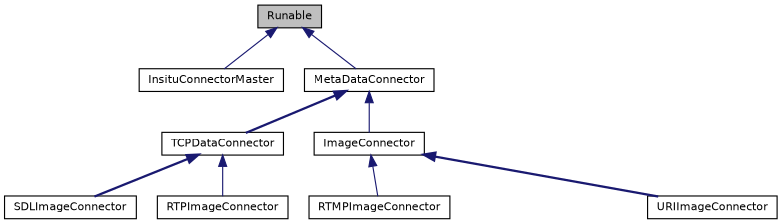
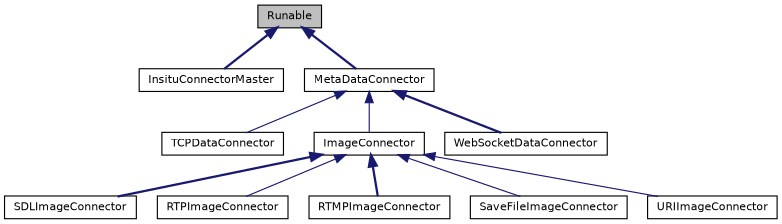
  digraph {
    rankdir=TB
    node [color=black fillcolor=white fontname=Helvetica fontsize=10 shape=record style=filled]
    edge [color=midnightblue dir=back fontname=Helvetica fontsize=10 labelfontname=Helvetica labelfontsize=10 style=solid]
    n1 [fillcolor=grey75 fontcolor=black height=0.2 label=Runable width=0.4]
    n2 [height=0.2 label=InsituConnectorMaster width=0.4]
    n3 [height=0.2 label=MetaDataConnector width=0.4]
    n4 [height=0.2 label=ImageConnector width=0.4]
    n5 [height=0.2 label=RTMPImageConnector width=0.4]
    n6 [height=0.2 label=RTPImageConnector width=0.4]
+   n7 [height=0.2 label=SaveFileImageConnector width=0.4]
    n8 [height=0.2 label=SDLImageConnector width=0.4]
    n9 [height=0.2 label=URIImageConnector width=0.4]
    n10 [height=0.2 label=TCPDataConnector width=0.4]
-   n1 -> n2
-   n1 -> n3
+   n11 [height=0.2 label=WebSocketDataConnector width=0.4]
+   n1 -> n2 [style=bold]
+   n1 -> n3 [style=bold]
    n3 -> n4
-   n3 -> n10 [style=bold]
-   n4 -> n5
-   n10 -> n6
-   n10 -> n8 [style=bold]
-   n4 -> n9 [style=bold]
+   n3 -> n10
+   n3 -> n11 [style=bold]
+   n4 -> n5 [style=bold]
+   n4 -> n6
+   n4 -> n7
+   n4 -> n8 [style=bold]
+   n4 -> n9
  }
